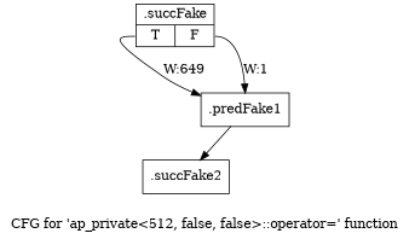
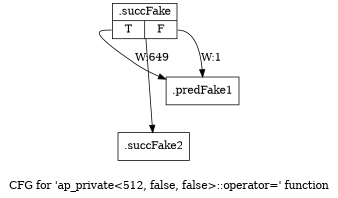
  digraph {
    label="CFG for 'ap_private\<512, false, false\>::operator=' function"
    node [filename="/mnt/xilinx/Vitis_HLS/2021.2/include/etc/ap_private.h" shape=record]
    edge [execusionnum=648 filename="/mnt/xilinx/Vitis_HLS/2021.2/include/etc/ap_private.h"]
    n1 [label="{.succFake|{<s0>T|<s1>F}}" linenumber=4716]
    n2 [label="{.predFake1}" linenumber=4717]
    n3 [label="{.succFake2}" linenumber=4718]
    n1 -> n2 [label="W:649" tailport=s0]
    n1 -> n2 [label="W:1" tailport=s1 execusionnum="" filename=""]
-   n2 -> n3
+   n1 -> n3
  }
